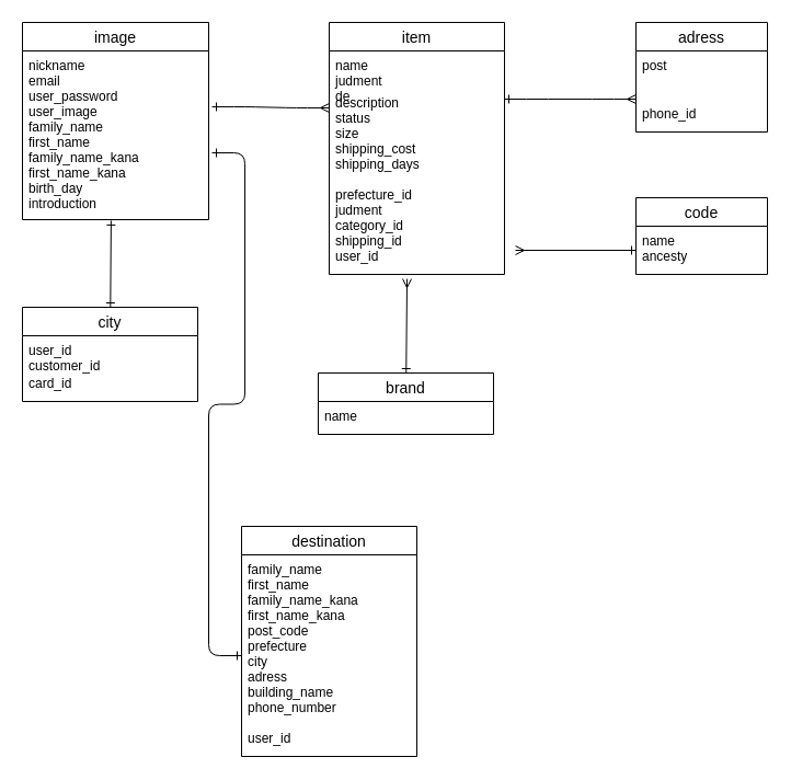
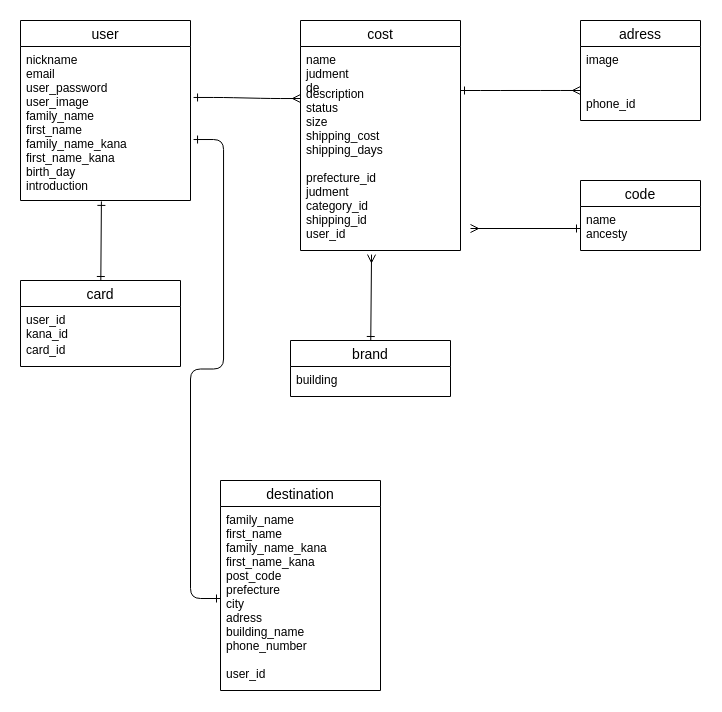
  <mxCell id="0" />
  <mxCell id="1" parent="0" />
- <mxCell id="2" value="image" style="swimlane;fontStyle=0;childLayout=stackLayout;horizontal=1;startSize=26;horizontalStack=0;resizeParent=1;resizeParentMax=0;resizeLast=0;collapsible=1;marginBottom=0;align=center;fontSize=14;" vertex="1" parent="1"><mxGeometry y="20" width="170" height="180" as="geometry" x="20" /></mxCell>
+ <mxCell id="2" value="user" style="swimlane;fontStyle=0;childLayout=stackLayout;horizontal=1;startSize=26;horizontalStack=0;resizeParent=1;resizeParentMax=0;resizeLast=0;collapsible=1;marginBottom=0;align=center;fontSize=14;" vertex="1" parent="1"><mxGeometry y="20" width="170" height="180" as="geometry" x="20" /></mxCell>
  <mxCell id="3" value="nickname&#10;email&#10;user_password&#10;user_image&#10;family_name&#10;first_name&#10;family_name_kana&#10;first_name_kana&#10;birth_day&#10;introduction&#10;" style="text;strokeColor=none;fillColor=none;spacingLeft=4;spacingRight=4;overflow=hidden;rotatable=0;points=[[0,0.5],[1,0.5]];portConstraint=eastwest;fontSize=12;" vertex="1" parent="2"><mxGeometry y="26" width="170" height="154" as="geometry" /></mxCell>
- <mxCell id="4" value="item" style="swimlane;fontStyle=0;childLayout=stackLayout;horizontal=1;startSize=26;horizontalStack=0;resizeParent=1;resizeParentMax=0;resizeLast=0;collapsible=1;marginBottom=0;align=center;fontSize=14;" vertex="1" parent="1"><mxGeometry x="300" y="20" width="160" height="230" as="geometry" /></mxCell>
+ <mxCell id="4" value="cost" style="swimlane;fontStyle=0;childLayout=stackLayout;horizontal=1;startSize=26;horizontalStack=0;resizeParent=1;resizeParentMax=0;resizeLast=0;collapsible=1;marginBottom=0;align=center;fontSize=14;" vertex="1" parent="1"><mxGeometry x="300" y="20" width="160" height="230" as="geometry" /></mxCell>
  <mxCell id="5" value="name&#10;judment&#10;de" style="text;strokeColor=none;fillColor=none;spacingLeft=4;spacingRight=4;overflow=hidden;rotatable=0;points=[[0,0.5],[1,0.5]];portConstraint=eastwest;fontSize=12;" vertex="1" parent="4"><mxGeometry y="26" width="160" height="204" as="geometry" /></mxCell>
  <mxCell id="6" value="adress" style="swimlane;fontStyle=0;childLayout=stackLayout;horizontal=1;startSize=26;horizontalStack=0;resizeParent=1;resizeParentMax=0;resizeLast=0;collapsible=1;marginBottom=0;align=center;fontSize=14;" vertex="1" parent="1"><mxGeometry x="580" y="20" width="120" height="100" as="geometry" /></mxCell>
- <mxCell id="7" value="post&#10;&#10;i" style="text;strokeColor=none;fillColor=none;spacingLeft=4;spacingRight=4;overflow=hidden;rotatable=0;points=[[0,0.5],[1,0.5]];portConstraint=eastwest;fontSize=12;" vertex="1" parent="6"><mxGeometry y="26" width="120" height="30" as="geometry" /></mxCell>
+ <mxCell id="7" value="image&#10;&#10;i" style="text;strokeColor=none;fillColor=none;spacingLeft=4;spacingRight=4;overflow=hidden;rotatable=0;points=[[0,0.5],[1,0.5]];portConstraint=eastwest;fontSize=12;" vertex="1" parent="6"><mxGeometry y="26" width="120" height="30" as="geometry" /></mxCell>
  <mxCell id="8" value="&#10;phone_id" style="text;strokeColor=none;fillColor=none;spacingLeft=4;spacingRight=4;overflow=hidden;rotatable=0;points=[[0,0.5],[1,0.5]];portConstraint=eastwest;fontSize=12;" vertex="1" parent="6"><mxGeometry y="56" width="120" height="44" as="geometry" /></mxCell>
  <mxCell id="9" value="code" style="swimlane;fontStyle=0;childLayout=stackLayout;horizontal=1;startSize=26;horizontalStack=0;resizeParent=1;resizeParentMax=0;resizeLast=0;collapsible=1;marginBottom=0;align=center;fontSize=14;" vertex="1" parent="1"><mxGeometry x="580" y="180" width="120" height="70" as="geometry" /></mxCell>
  <mxCell id="10" value="name&#10;ancesty" style="text;strokeColor=none;fillColor=none;spacingLeft=4;spacingRight=4;overflow=hidden;rotatable=0;points=[[0,0.5],[1,0.5]];portConstraint=eastwest;fontSize=12;" vertex="1" parent="9"><mxGeometry y="26" width="120" height="44" as="geometry" /></mxCell>
  <mxCell id="11" style="edgeStyle=none;html=1;entryX=0.476;entryY=1.006;entryDx=0;entryDy=0;entryPerimeter=0;startArrow=ERone;startFill=0;endArrow=ERone;endFill=0;" edge="1" parent="1" source="12" target="3"><mxGeometry relative="1" as="geometry" /></mxCell>
- <mxCell id="12" value="city" style="swimlane;fontStyle=0;childLayout=stackLayout;horizontal=1;startSize=26;horizontalStack=0;resizeParent=1;resizeParentMax=0;resizeLast=0;collapsible=1;marginBottom=0;align=center;fontSize=14;" vertex="1" parent="1"><mxGeometry y="280" width="160" height="86" as="geometry" x="20" /></mxCell>
- <mxCell id="13" value="user_id&#10;customer_id&#10;" style="text;strokeColor=none;fillColor=none;spacingLeft=4;spacingRight=4;overflow=hidden;rotatable=0;points=[[0,0.5],[1,0.5]];portConstraint=eastwest;fontSize=12;" vertex="1" parent="12"><mxGeometry y="26" width="160" height="30" as="geometry" /></mxCell>
+ <mxCell id="12" value="card" style="swimlane;fontStyle=0;childLayout=stackLayout;horizontal=1;startSize=26;horizontalStack=0;resizeParent=1;resizeParentMax=0;resizeLast=0;collapsible=1;marginBottom=0;align=center;fontSize=14;" vertex="1" parent="1"><mxGeometry y="280" width="160" height="86" as="geometry" x="20" /></mxCell>
+ <mxCell id="13" value="user_id&#10;kana_id&#10;" style="text;strokeColor=none;fillColor=none;spacingLeft=4;spacingRight=4;overflow=hidden;rotatable=0;points=[[0,0.5],[1,0.5]];portConstraint=eastwest;fontSize=12;" vertex="1" parent="12"><mxGeometry y="26" width="160" height="30" as="geometry" /></mxCell>
  <mxCell id="14" value="card_id" style="text;strokeColor=none;fillColor=none;spacingLeft=4;spacingRight=4;overflow=hidden;rotatable=0;points=[[0,0.5],[1,0.5]];portConstraint=eastwest;fontSize=12;" vertex="1" parent="12"><mxGeometry y="56" width="160" height="30" as="geometry" /></mxCell>
  <mxCell id="15" value="destination" style="swimlane;fontStyle=0;childLayout=stackLayout;horizontal=1;startSize=26;horizontalStack=0;resizeParent=1;resizeParentMax=0;resizeLast=0;collapsible=1;marginBottom=0;align=center;fontSize=14;" vertex="1" parent="1"><mxGeometry x="220" y="480" width="160" height="210" as="geometry" /></mxCell>
  <mxCell id="16" value="family_name&#10;first_name&#10;family_name_kana&#10;first_name_kana&#10;post_code&#10;prefecture&#10;city&#10;adress&#10;building_name&#10;phone_number&#10; &#10;user_id" style="text;strokeColor=none;fillColor=none;spacingLeft=4;spacingRight=4;overflow=hidden;rotatable=0;points=[[0,0.5],[1,0.5]];portConstraint=eastwest;fontSize=12;" vertex="1" parent="15"><mxGeometry y="26" width="160" height="184" as="geometry" /></mxCell>
  <mxCell id="17" value="" style="edgeStyle=entityRelationEdgeStyle;fontSize=12;html=1;endArrow=ERmany;startArrow=ERone;exitX=1.018;exitY=0.331;exitDx=0;exitDy=0;exitPerimeter=0;entryX=0;entryY=0.106;entryDx=0;entryDy=0;entryPerimeter=0;endFill=0;startFill=0;" edge="1" parent="1" source="3" target="21"><mxGeometry width="100" height="100" relative="1" as="geometry"><mxPoint x="190" y="170" as="sourcePoint" /><mxPoint x="320" y="90" as="targetPoint" /></mxGeometry></mxCell>
  <mxCell id="18" value="" style="edgeStyle=entityRelationEdgeStyle;fontSize=12;html=1;endArrow=ERmany;startArrow=ERone;endFill=0;entryX=0;entryY=0.318;entryDx=0;entryDy=0;entryPerimeter=0;startFill=0;" edge="1" parent="1" target="8"><mxGeometry width="100" height="100" relative="1" as="geometry"><mxPoint x="460" y="90" as="sourcePoint" /><mxPoint x="570" y="90" as="targetPoint" /></mxGeometry></mxCell>
  <mxCell id="19" style="edgeStyle=none;html=1;" edge="1" parent="1" source="10"><mxGeometry relative="1" as="geometry"><mxPoint x="580" y="220" as="targetPoint" /></mxGeometry></mxCell>
  <mxCell id="20" value="" style="edgeStyle=entityRelationEdgeStyle;fontSize=12;html=1;endArrow=ERone;startArrow=ERone;exitX=1.018;exitY=0.604;exitDx=0;exitDy=0;exitPerimeter=0;entryX=0;entryY=0.5;entryDx=0;entryDy=0;startFill=0;endFill=0;" edge="1" parent="1" source="3" target="16"><mxGeometry width="100" height="100" relative="1" as="geometry"><mxPoint x="300" y="380" as="sourcePoint" /><mxPoint x="290" y="290" as="targetPoint" /></mxGeometry></mxCell>
  <mxCell id="21" value="description&#10;status&#10;size&#10;shipping_cost&#10;shipping_days&#10;&#10;prefecture_id&#10;judment&#10;category_id&#10;shipping_id&#10;user_id" style="text;strokeColor=none;fillColor=none;spacingLeft=4;spacingRight=4;overflow=hidden;rotatable=0;points=[[0,0.5],[1,0.5]];portConstraint=eastwest;fontSize=12;" vertex="1" parent="1"><mxGeometry x="300" y="80" width="160" height="170" as="geometry" /></mxCell>
  <mxCell id="22" style="edgeStyle=none;html=1;entryX=0.444;entryY=1.024;entryDx=0;entryDy=0;entryPerimeter=0;endArrow=ERmany;endFill=0;startArrow=ERone;startFill=0;" edge="1" parent="1" source="23" target="21"><mxGeometry relative="1" as="geometry" /></mxCell>
  <mxCell id="23" value="brand" style="swimlane;fontStyle=0;childLayout=stackLayout;horizontal=1;startSize=26;horizontalStack=0;resizeParent=1;resizeParentMax=0;resizeLast=0;collapsible=1;marginBottom=0;align=center;fontSize=14;" vertex="1" parent="1"><mxGeometry x="290" y="340" width="160" height="56" as="geometry" /></mxCell>
- <mxCell id="24" value="name" style="text;strokeColor=none;fillColor=none;spacingLeft=4;spacingRight=4;overflow=hidden;rotatable=0;points=[[0,0.5],[1,0.5]];portConstraint=eastwest;fontSize=12;" vertex="1" parent="23"><mxGeometry y="26" width="160" height="30" as="geometry" /></mxCell>
+ <mxCell id="24" value="building" style="text;strokeColor=none;fillColor=none;spacingLeft=4;spacingRight=4;overflow=hidden;rotatable=0;points=[[0,0.5],[1,0.5]];portConstraint=eastwest;fontSize=12;" vertex="1" parent="23"><mxGeometry y="26" width="160" height="30" as="geometry" /></mxCell>
  <mxCell id="25" style="edgeStyle=none;html=1;startArrow=ERone;startFill=0;endArrow=ERmany;endFill=0;" edge="1" parent="1" source="10"><mxGeometry relative="1" as="geometry"><mxPoint x="470" y="228" as="targetPoint" /></mxGeometry></mxCell>
